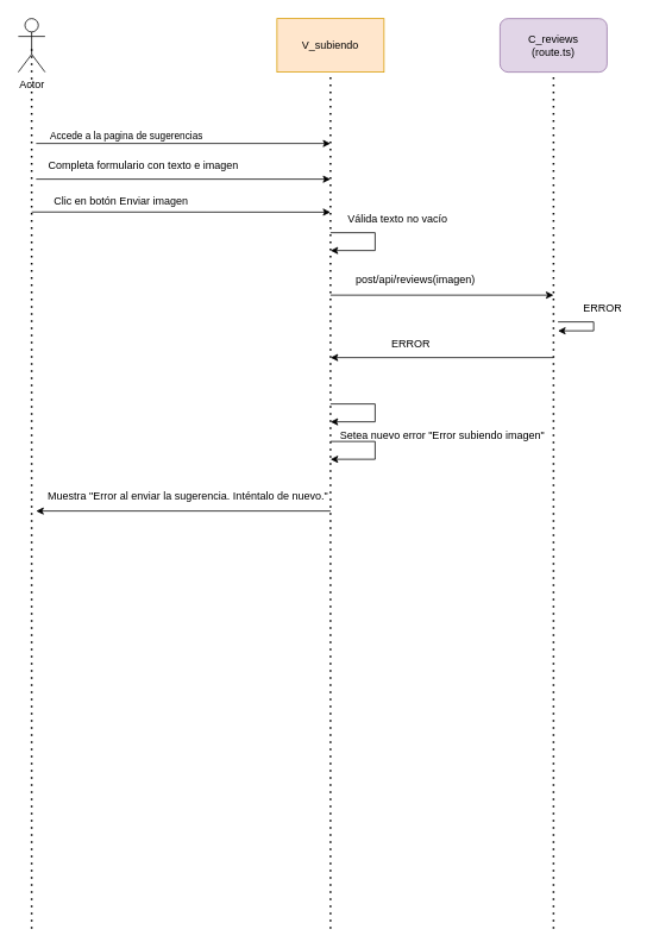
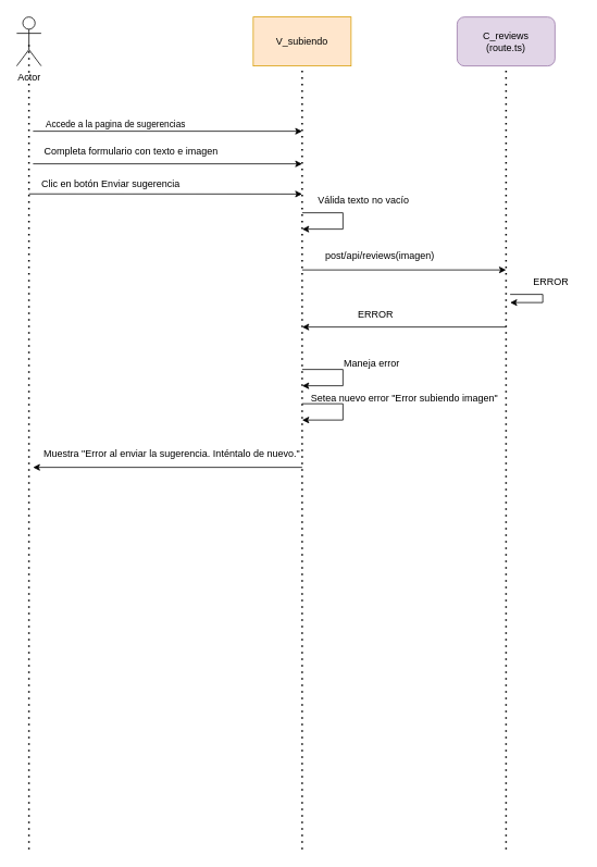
  <mxCell id="0" />
  <mxCell id="1" parent="0" />
  <mxCell id="2" value="V_subiendo" style="rounded=0;whiteSpace=wrap;html=1;fillColor=#ffe6cc;strokeColor=#d79b00;" vertex="1" parent="1"><mxGeometry x="310" y="20" width="120" height="60" as="geometry" /></mxCell>
  <mxCell id="3" value="Actor" style="shape=umlActor;verticalLabelPosition=bottom;verticalAlign=top;html=1;outlineConnect=0;" vertex="1" parent="1"><mxGeometry x="20" y="20" width="30" height="60" as="geometry" /></mxCell>
  <mxCell id="4" style="edgeStyle=orthogonalEdgeStyle;rounded=0;orthogonalLoop=1;jettySize=auto;html=1;exitX=0.5;exitY=1;exitDx=0;exitDy=0;" edge="1" parent="1" source="2" target="2"><mxGeometry relative="1" as="geometry" /></mxCell>
  <mxCell id="5" value="" style="endArrow=none;dashed=1;html=1;dashPattern=1 3;strokeWidth=2;rounded=0;entryX=0.5;entryY=0.5;entryDx=0;entryDy=0;entryPerimeter=0;" edge="1" parent="1" target="3"><mxGeometry width="50" height="50" relative="1" as="geometry"><mxPoint x="35" y="1040" as="sourcePoint" /><mxPoint x="57" y="150" as="targetPoint" /></mxGeometry></mxCell>
  <mxCell id="6" value="&lt;div&gt;C_reviews&lt;/div&gt;&lt;div&gt;(route.ts)&lt;/div&gt;" style="whiteSpace=wrap;html=1;fillColor=#e1d5e7;strokeColor=#9673a6;rounded=1;" vertex="1" parent="1"><mxGeometry x="560" y="20" width="120" height="60" as="geometry" /></mxCell>
  <mxCell id="7" value="" style="endArrow=none;dashed=1;html=1;dashPattern=1 3;strokeWidth=2;rounded=0;entryX=0.5;entryY=1;entryDx=0;entryDy=0;" edge="1" parent="1" target="6"><mxGeometry width="50" height="50" relative="1" as="geometry"><mxPoint x="620" y="1040" as="sourcePoint" /><mxPoint x="860" y="350" as="targetPoint" /></mxGeometry></mxCell>
  <mxCell id="8" value="" style="endArrow=classic;html=1;rounded=0;" edge="1" parent="1"><mxGeometry width="50" height="50" relative="1" as="geometry"><mxPoint x="40" y="160" as="sourcePoint" /><mxPoint x="370" y="160" as="targetPoint" /></mxGeometry></mxCell>
  <mxCell id="9" value="Accede a la pagina de sugerencias" style="edgeLabel;html=1;align=center;verticalAlign=middle;resizable=0;points=[];" connectable="0" vertex="1" parent="8"><mxGeometry x="-0.176" y="4" relative="1" as="geometry"><mxPoint x="-36" y="-6" as="offset" /></mxGeometry></mxCell>
  <mxCell id="10" value="" style="endArrow=classic;html=1;rounded=0;" edge="1" parent="1"><mxGeometry width="50" height="50" relative="1" as="geometry"><mxPoint x="40" y="200" as="sourcePoint" /><mxPoint x="370" y="200" as="targetPoint" /></mxGeometry></mxCell>
  <mxCell id="11" value="Completa formulario con texto e imagen" style="text;html=1;align=center;verticalAlign=middle;resizable=0;points=[];autosize=1;strokeColor=none;fillColor=none;" vertex="1" parent="1"><mxGeometry x="40" y="170" width="240" height="30" as="geometry" /></mxCell>
  <mxCell id="12" value="" style="endArrow=classic;html=1;rounded=0;" edge="1" parent="1"><mxGeometry width="50" height="50" relative="1" as="geometry"><mxPoint x="35" y="236.82" as="sourcePoint" /><mxPoint x="370" y="237" as="targetPoint" /></mxGeometry></mxCell>
- <mxCell id="13" value="Clic en botón Enviar imagen" style="text;html=1;align=center;verticalAlign=middle;resizable=0;points=[];autosize=1;strokeColor=none;fillColor=none;" vertex="1" parent="1"><mxGeometry x="40" y="210" width="190" height="30" as="geometry" /></mxCell>
+ <mxCell id="13" value="Clic en botón Enviar sugerencia" style="text;html=1;align=center;verticalAlign=middle;resizable=0;points=[];autosize=1;strokeColor=none;fillColor=none;" vertex="1" parent="1"><mxGeometry x="40" y="210" width="190" height="30" as="geometry" /></mxCell>
  <mxCell id="14" value="" style="endArrow=classic;html=1;rounded=0;" edge="1" parent="1"><mxGeometry width="50" height="50" relative="1" as="geometry"><mxPoint x="370" y="260" as="sourcePoint" /><mxPoint x="370" y="280" as="targetPoint" /><Array as="points"><mxPoint x="420" y="260" /><mxPoint x="420" y="280" /></Array></mxGeometry></mxCell>
  <mxCell id="15" value="Válida texto no vacío" style="text;html=1;align=center;verticalAlign=middle;resizable=0;points=[];autosize=1;strokeColor=none;fillColor=none;" vertex="1" parent="1"><mxGeometry x="380" y="230" width="130" height="30" as="geometry" /></mxCell>
  <mxCell id="16" value="" style="endArrow=classic;html=1;rounded=0;" edge="1" parent="1"><mxGeometry width="50" height="50" relative="1" as="geometry"><mxPoint x="370" y="452" as="sourcePoint" /><mxPoint x="370" y="472" as="targetPoint" /><Array as="points"><mxPoint x="420" y="452" /><mxPoint x="420" y="472" /></Array></mxGeometry></mxCell>
+ <mxCell id="17" value="Maneja error" style="text;html=1;align=center;verticalAlign=middle;resizable=0;points=[];autosize=1;strokeColor=none;fillColor=none;" vertex="1" parent="1"><mxGeometry x="410" y="430" width="90" height="30" as="geometry" /></mxCell>
  <mxCell id="18" value="" style="endArrow=classic;html=1;rounded=0;" edge="1" parent="1"><mxGeometry width="50" height="50" relative="1" as="geometry"><mxPoint x="370" y="494" as="sourcePoint" /><mxPoint x="370" y="514" as="targetPoint" /><Array as="points"><mxPoint x="420" y="494" /><mxPoint x="420" y="514" /></Array></mxGeometry></mxCell>
  <mxCell id="19" value="Setea nuevo error &quot;Error subiendo imagen&quot;" style="text;html=1;align=center;verticalAlign=middle;resizable=0;points=[];autosize=1;strokeColor=none;fillColor=none;" vertex="1" parent="1"><mxGeometry x="370" y="472" width="250" height="30" as="geometry" /></mxCell>
  <mxCell id="20" value="" style="endArrow=classic;html=1;rounded=0;" edge="1" parent="1"><mxGeometry width="50" height="50" relative="1" as="geometry"><mxPoint x="370" y="572" as="sourcePoint" /><mxPoint x="40" y="572" as="targetPoint" /></mxGeometry></mxCell>
  <mxCell id="21" value="Muestra &quot;Error al enviar la sugerencia. Inténtalo de nuevo.&quot;" style="text;html=1;align=center;verticalAlign=middle;resizable=0;points=[];autosize=1;strokeColor=none;fillColor=none;" vertex="1" parent="1"><mxGeometry x="40" y="540" width="340" height="30" as="geometry" /></mxCell>
  <mxCell id="22" value="" style="endArrow=classic;html=1;rounded=0;" edge="1" parent="1"><mxGeometry width="50" height="50" relative="1" as="geometry"><mxPoint x="370" y="330" as="sourcePoint" /><mxPoint x="620" y="330" as="targetPoint" /></mxGeometry></mxCell>
  <mxCell id="23" value="post/api/reviews(imagen)" style="text;html=1;align=center;verticalAlign=middle;resizable=0;points=[];autosize=1;strokeColor=none;fillColor=none;" vertex="1" parent="1"><mxGeometry x="385" y="298" width="160" height="30" as="geometry" /></mxCell>
  <mxCell id="24" value="" style="endArrow=classic;html=1;rounded=0;" edge="1" parent="1"><mxGeometry width="50" height="50" relative="1" as="geometry"><mxPoint x="625" y="360" as="sourcePoint" /><mxPoint x="625" y="370" as="targetPoint" /><Array as="points"><mxPoint x="665" y="360" /><mxPoint x="665" y="370" /></Array></mxGeometry></mxCell>
  <mxCell id="25" value="ERROR" style="text;html=1;align=center;verticalAlign=middle;resizable=0;points=[];autosize=1;strokeColor=none;fillColor=none;" vertex="1" parent="1"><mxGeometry x="640" y="330" width="70" height="30" as="geometry" /></mxCell>
  <mxCell id="26" value="" style="endArrow=classic;html=1;rounded=0;" edge="1" parent="1"><mxGeometry width="50" height="50" relative="1" as="geometry"><mxPoint x="620" y="400" as="sourcePoint" /><mxPoint x="370" y="400" as="targetPoint" /></mxGeometry></mxCell>
  <mxCell id="27" value="ERROR" style="text;html=1;align=center;verticalAlign=middle;resizable=0;points=[];autosize=1;strokeColor=none;fillColor=none;" vertex="1" parent="1"><mxGeometry x="425" y="370" width="70" height="30" as="geometry" /></mxCell>
  <mxCell id="28" value="" style="endArrow=none;dashed=1;html=1;dashPattern=1 3;strokeWidth=2;rounded=0;entryX=0.5;entryY=1;entryDx=0;entryDy=0;" edge="1" parent="1" target="2"><mxGeometry width="50" height="50" relative="1" as="geometry"><mxPoint x="370" y="1040" as="sourcePoint" /><mxPoint x="281" y="290" as="targetPoint" /></mxGeometry></mxCell>
